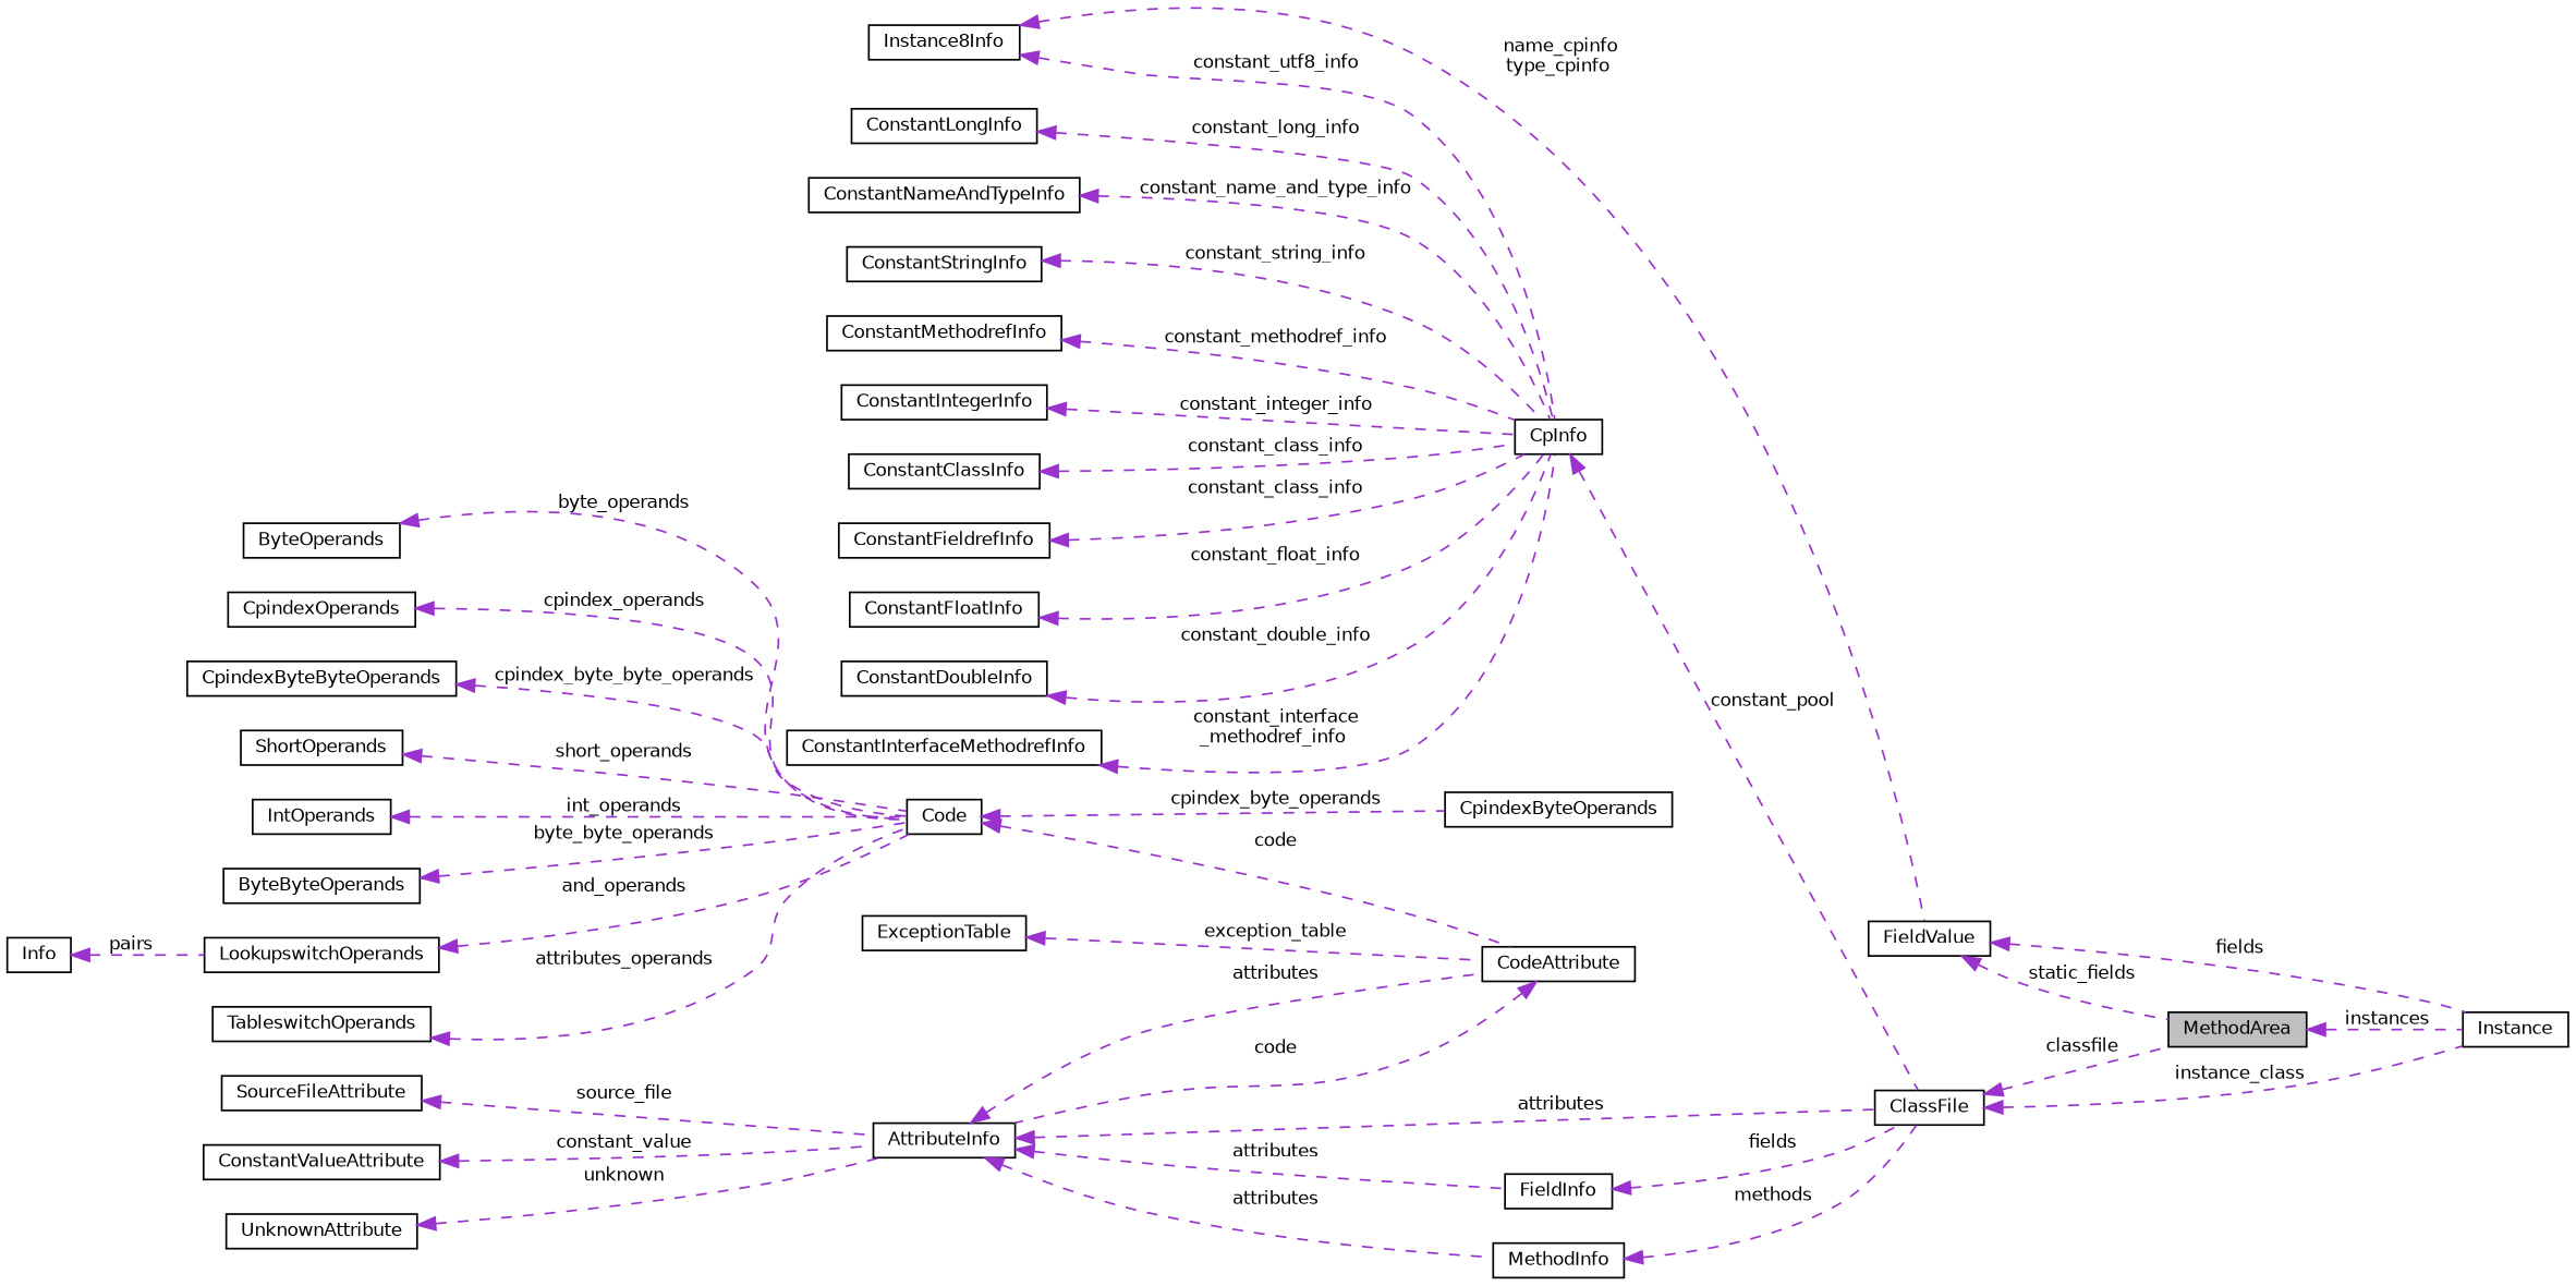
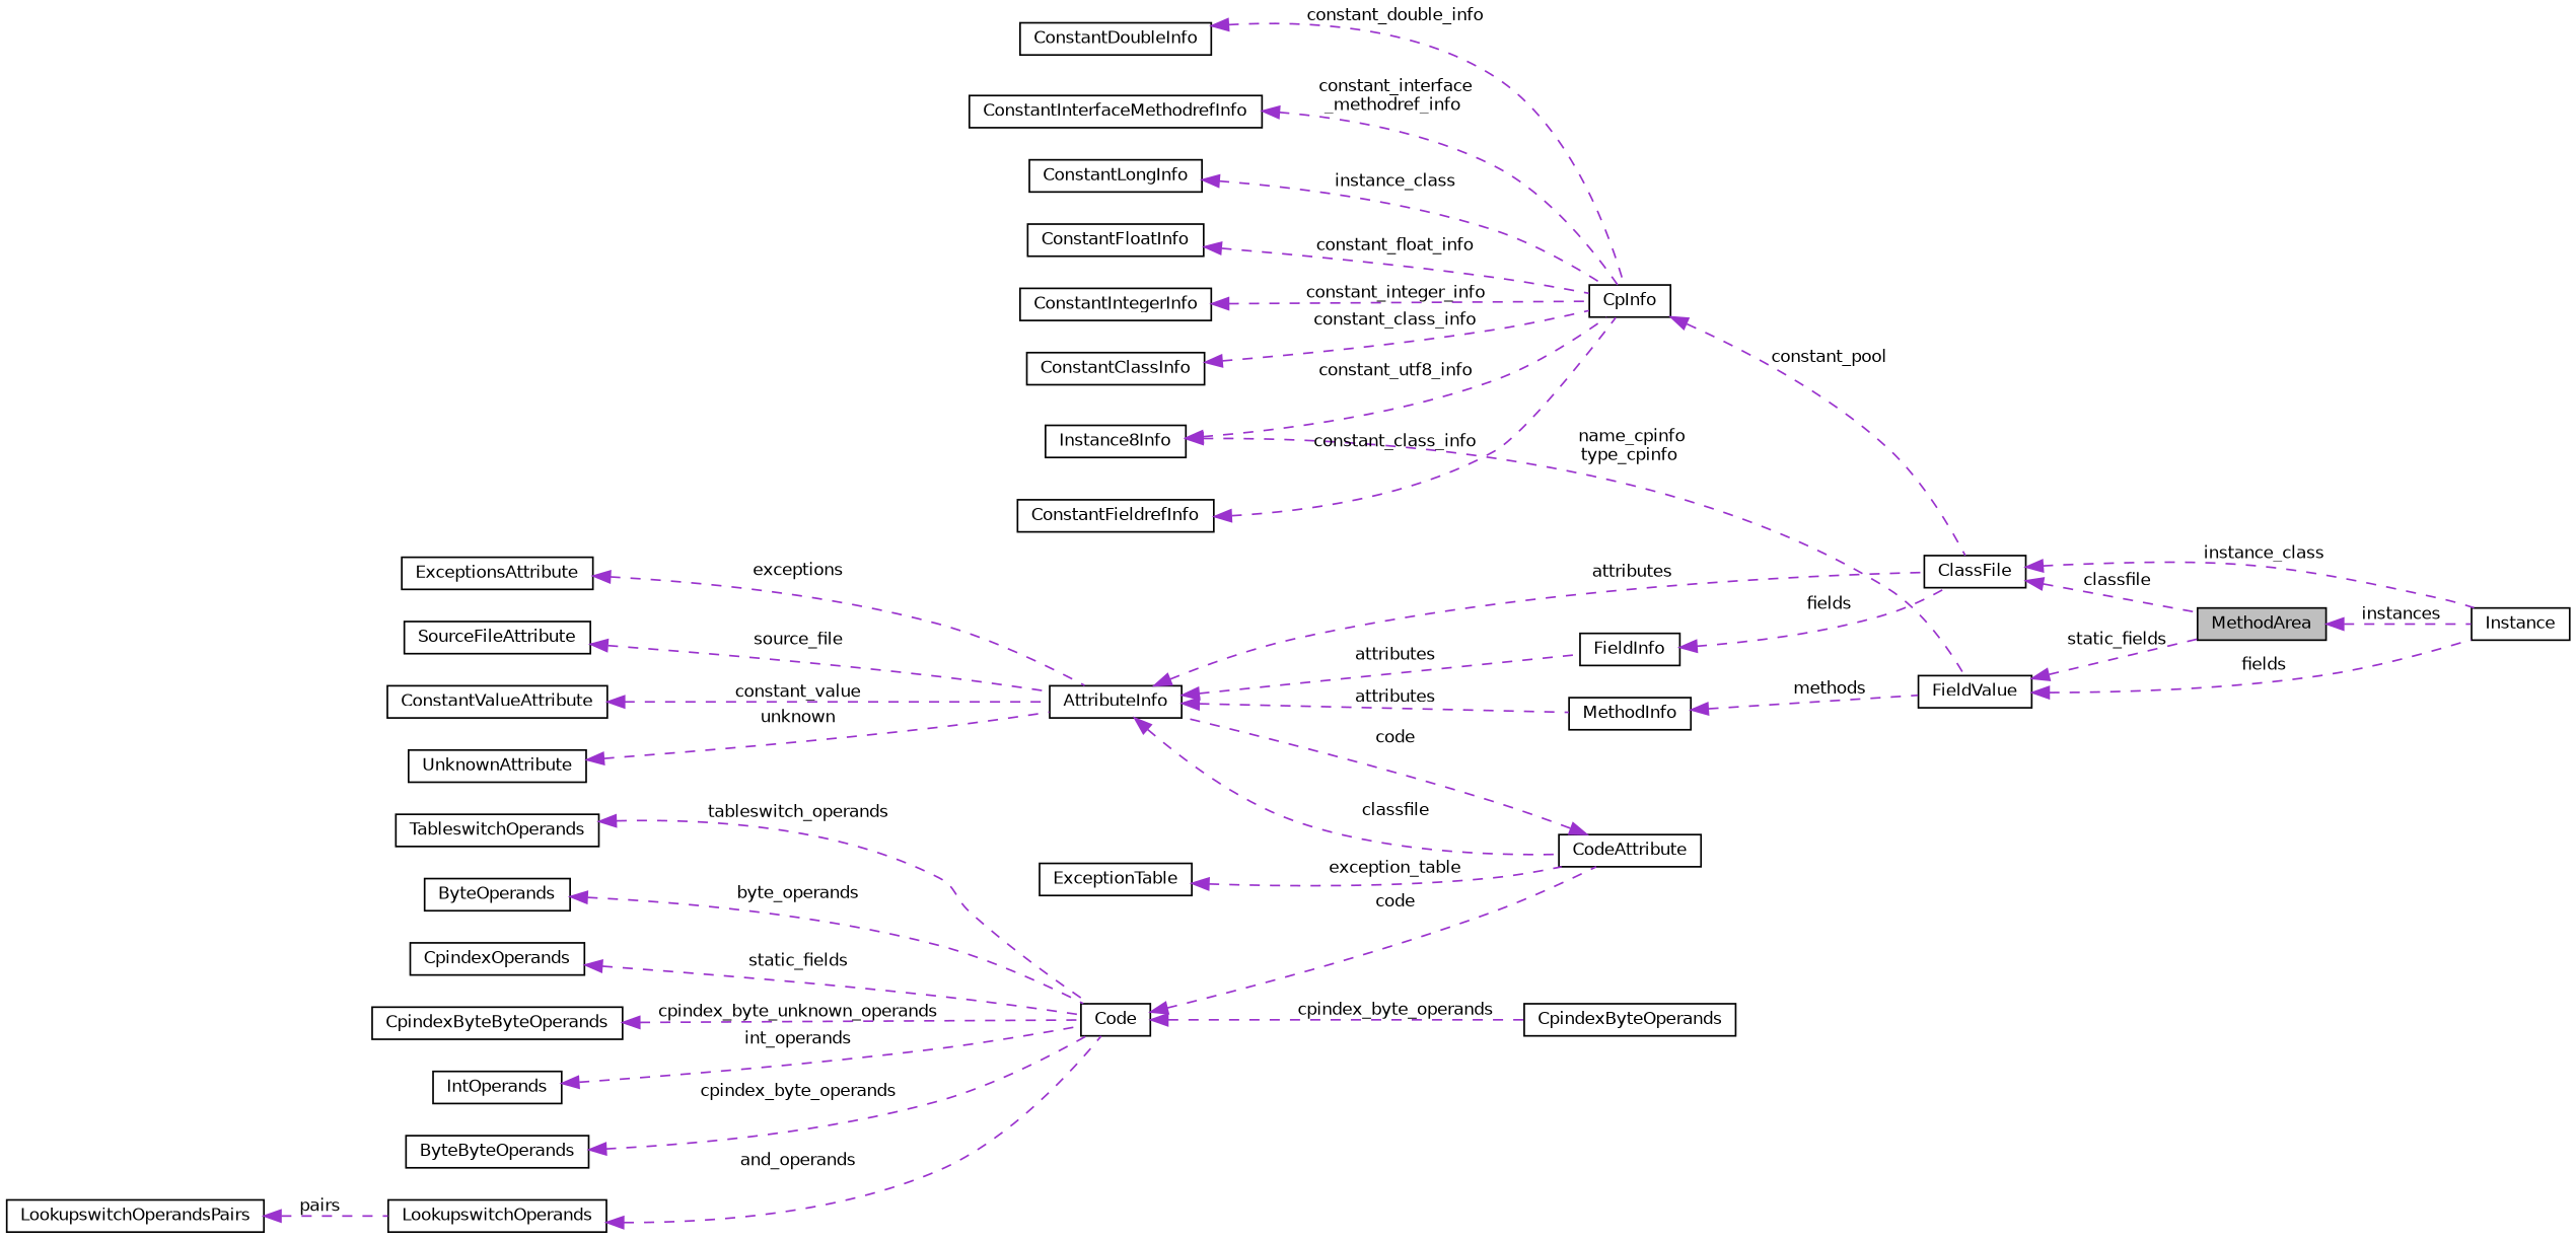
  digraph {
    rankdir=LR
    node [color=black fillcolor=white fontname=Helvetica fontsize=10 shape=record style=filled]
    edge [color=darkorchid3 dir=back fontname=Helvetica fontsize=10 labelfontname=Helvetica labelfontsize=10 style=dashed]
    n1 [fillcolor=grey75 fontcolor=black height=0.2 label=MethodArea width=0.4]
    n2 [height=0.2 label=Instance width=0.4]
    n3 [height=0.2 label=ClassFile width=0.4]
    n4 [height=0.2 label=AttributeInfo width=0.4]
    n5 [height=0.2 label=CodeAttribute width=0.4]
    n6 [height=0.2 label=FieldInfo width=0.4]
    n7 [height=0.2 label=MethodInfo width=0.4]
    n8 [height=0.2 label=UnknownAttribute width=0.4]
+   n9 [height=0.2 label=ExceptionsAttribute width=0.4]
    n10 [height=0.2 label=SourceFileAttribute width=0.4]
    n11 [height=0.2 label=Code width=0.4]
    n12 [height=0.2 label=CpindexByteOperands width=0.4]
-   n13 [height=0.2 label=ShortOperands width=0.4]
    n14 [height=0.2 label=IntOperands width=0.4]
    n15 [height=0.2 label=ByteByteOperands width=0.4]
    n16 [height=0.2 label=LookupswitchOperands width=0.4]
-   n17 [height=0.2 label=Info width=0.4]
+   n17 [height=0.2 label=LookupswitchOperandsPairs width=0.4]
    n18 [height=0.2 label=TableswitchOperands width=0.4]
    n19 [height=0.2 label=ByteOperands width=0.4]
    n20 [height=0.2 label=CpindexOperands width=0.4]
    n21 [height=0.2 label=CpindexByteByteOperands width=0.4]
    n22 [height=0.2 label=ExceptionTable width=0.4]
    n23 [height=0.2 label=ConstantValueAttribute width=0.4]
    n24 [height=0.2 label=CpInfo width=0.4]
    n25 [height=0.2 label=ConstantDoubleInfo width=0.4]
    n26 [height=0.2 label=ConstantInterfaceMethodrefInfo width=0.4]
    n27 [height=0.2 label=ConstantLongInfo width=0.4]
    n28 [height=0.2 label=Instance8Info width=0.4]
    n29 [height=0.2 label=FieldValue width=0.4]
-   n30 [height=0.2 label=ConstantNameAndTypeInfo width=0.4]
-   n31 [height=0.2 label=ConstantStringInfo width=0.4]
-   n32 [height=0.2 label=ConstantMethodrefInfo width=0.4]
    n33 [height=0.2 label=ConstantIntegerInfo width=0.4]
    n34 [height=0.2 label=ConstantClassInfo width=0.4]
    n35 [height=0.2 label=ConstantFieldrefInfo width=0.4]
    n36 [height=0.2 label=ConstantFloatInfo width=0.4]
    n1 -> n2 [label=" instances"]
    n3 -> n1 [label=" classfile"]
    n3 -> n2 [label=" instance_class"]
    n4 -> n3 [label=" attributes"]
-   n4 -> n5 [label=" attributes"]
+   n4 -> n5 [label=" classfile"]
    n4 -> n6 [label=" attributes"]
    n4 -> n7 [label=" attributes"]
    n5 -> n4 [label=" code"]
    n6 -> n3 [label=" fields"]
-   n7 -> n3 [label=" methods"]
+   n7 -> n29 [label=" methods"]
    n8 -> n4 [label=" unknown"]
+   n9 -> n4 [label=" exceptions"]
    n10 -> n4 [label=" source_file"]
    n11 -> n5 [label=" code"]
    n11 -> n12 [label=" cpindex_byte_operands"]
-   n13 -> n11 [label=" short_operands"]
    n14 -> n11 [label=" int_operands"]
-   n15 -> n11 [label=" byte_byte_operands"]
+   n15 -> n11 [label=" cpindex_byte_operands"]
    n16 -> n11 [label=" and_operands"]
    n17 -> n16 [label=" pairs"]
-   n18 -> n11 [label=" attributes_operands"]
+   n18 -> n11 [label=" tableswitch_operands"]
    n19 -> n11 [label=" byte_operands"]
-   n20 -> n11 [label=" cpindex_operands"]
-   n21 -> n11 [label=" cpindex_byte_byte_operands"]
+   n20 -> n11 [label=" static_fields"]
+   n21 -> n11 [label=" cpindex_byte_unknown_operands"]
    n22 -> n5 [label=" exception_table"]
    n23 -> n4 [label=" constant_value"]
    n24 -> n3 [label=" constant_pool"]
    n25 -> n24 [label=" constant_double_info"]
    n26 -> n24 [label=" constant_interface\l_methodref_info"]
-   n27 -> n24 [label=" constant_long_info"]
+   n27 -> n24 [label=" instance_class"]
    n28 -> n24 [label=" constant_utf8_info"]
    n28 -> n29 [label=" name_cpinfo\ntype_cpinfo"]
    n29 -> n1 [label=" static_fields"]
    n29 -> n2 [label=" fields"]
-   n30 -> n24 [label=" constant_name_and_type_info"]
-   n31 -> n24 [label=" constant_string_info"]
-   n32 -> n24 [label=" constant_methodref_info"]
    n33 -> n24 [label=" constant_integer_info"]
    n34 -> n24 [label=" constant_class_info"]
    n35 -> n24 [label=" constant_class_info"]
    n36 -> n24 [label=" constant_float_info"]
  }
